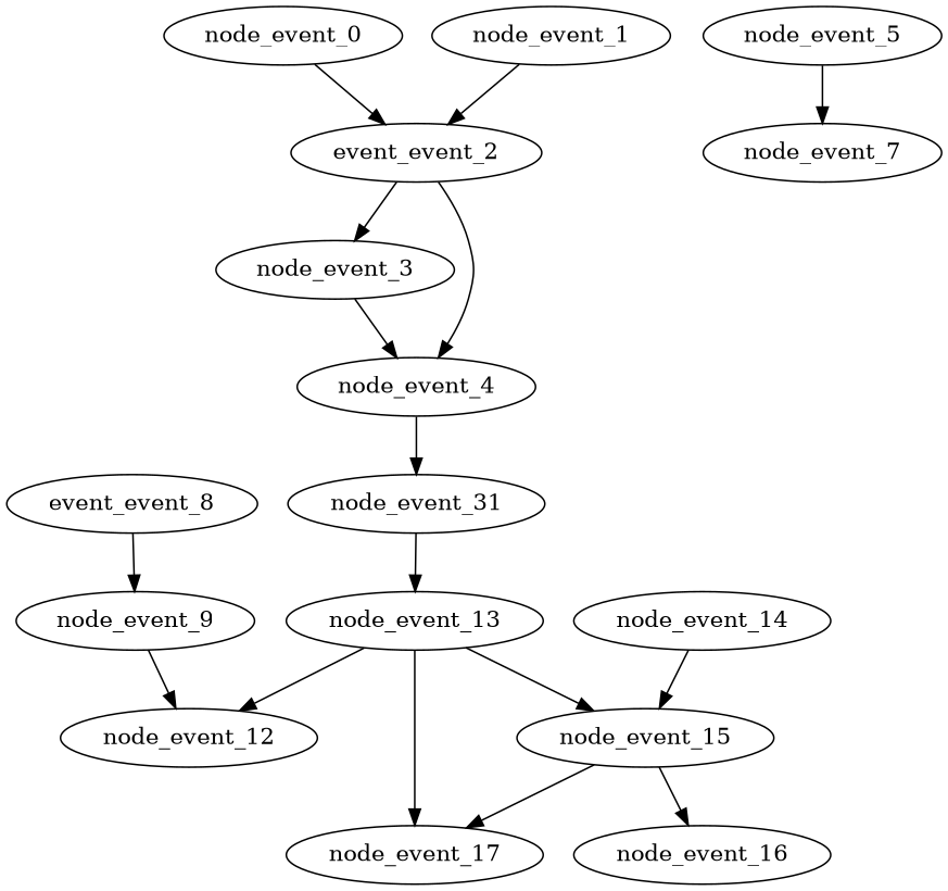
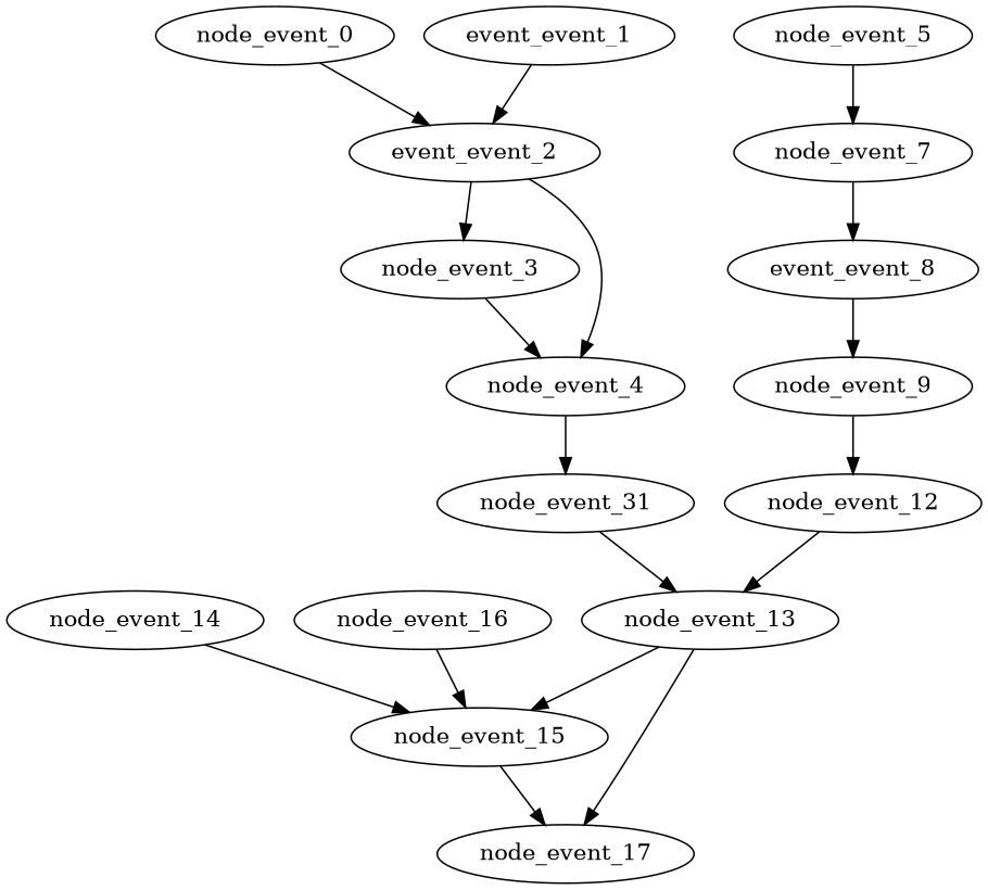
  digraph {
    node [Dependencies=0 Depth=1 EventType="DotQasm.Scheduling.GateEvent" Latency="00:00:00.0010000" Priority=0.019000000000000003]
    node_event_0 [EventIndex=0]
    n2 [Dependencies=2 Depth=2 EventIndex=2 EventType="DotQasm.Scheduling.ControlledGateEvent" Latency="00:00:00.0020000" Priority=0.018000000000000002 label=event_event_2]
    node_event_3 [Dependencies=3 Depth=3 EventIndex=3 Priority=0.016]
    node_event_4 [Dependencies=7 Depth=4 EventIndex=4 EventType="DotQasm.Scheduling.ControlledGateEvent" Latency="00:00:00.0020000" Priority=0.015000000000000001]
-   node_event_1 [EventIndex=1]
+   node_event_1 [EventIndex=1 label=event_event_1]
    n6 [Dependencies=8 Depth=5 EventIndex=11 Priority=0.007 label=node_event_31]
    node_event_5 [Dependencies=8 Depth=5 EventIndex=5 Priority=0.013000000000000001]
    node_event_7 [Dependencies=10 Depth=6 EventIndex=7 EventType="DotQasm.Scheduling.ControlledGateEvent" Latency="00:00:00.0020000" Priority=0.012000000000000002]
    node_event_13 [Dependencies=34 Depth=10 EventIndex=13 EventType="DotQasm.Scheduling.ControlledGateEvent" Latency="00:00:00.0020000" Priority=0.006]
    n10 [Dependencies=11 Depth=7 EventIndex=8 Priority=0.010000000000000002 label=event_event_8]
    node_event_9 [Dependencies=23 Depth=8 EventIndex=9 EventType="DotQasm.Scheduling.ControlledGateEvent" Latency="00:00:00.0020000" Priority=0.009000000000000001]
    node_event_12 [Dependencies=24 Depth=9 EventIndex=12 Priority=0.007]
    node_event_15 [Dependencies=71 Depth=12 EventIndex=15 EventType="DotQasm.Scheduling.ControlledGateEvent" Latency="00:00:00.0020000" Priority=0.003]
    node_event_17 [Dependencies=72 Depth=13 EventIndex=17 Priority=0.001]
    node_event_14 [Dependencies=35 Depth=11 EventIndex=14 Priority=0.004]
    node_event_16 [Dependencies=72 Depth=13 EventIndex=16 Priority=0.001]
    node_event_0 -> n2
    n2 -> node_event_3
    n2 -> node_event_4
    node_event_3 -> node_event_4
    node_event_4 -> n6
    node_event_1 -> n2
    n6 -> node_event_13
    node_event_5 -> node_event_7
+   node_event_7 -> n10
    node_event_13 -> node_event_15
    node_event_13 -> node_event_17
    n10 -> node_event_9
    node_event_9 -> node_event_12
-   node_event_13 -> node_event_12
+   node_event_12 -> node_event_13
    node_event_15 -> node_event_17
-   node_event_15 -> node_event_16
+   node_event_16 -> node_event_15
    node_event_14 -> node_event_15
  }
